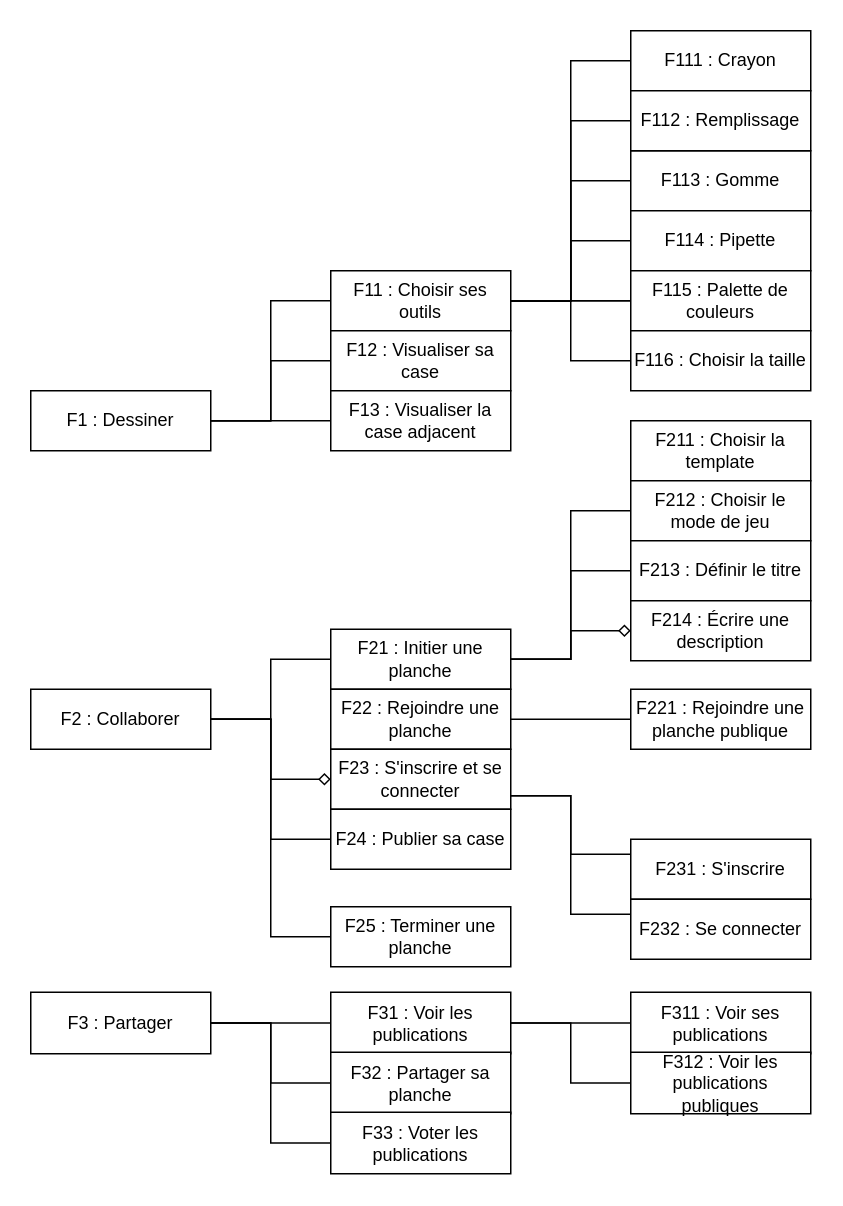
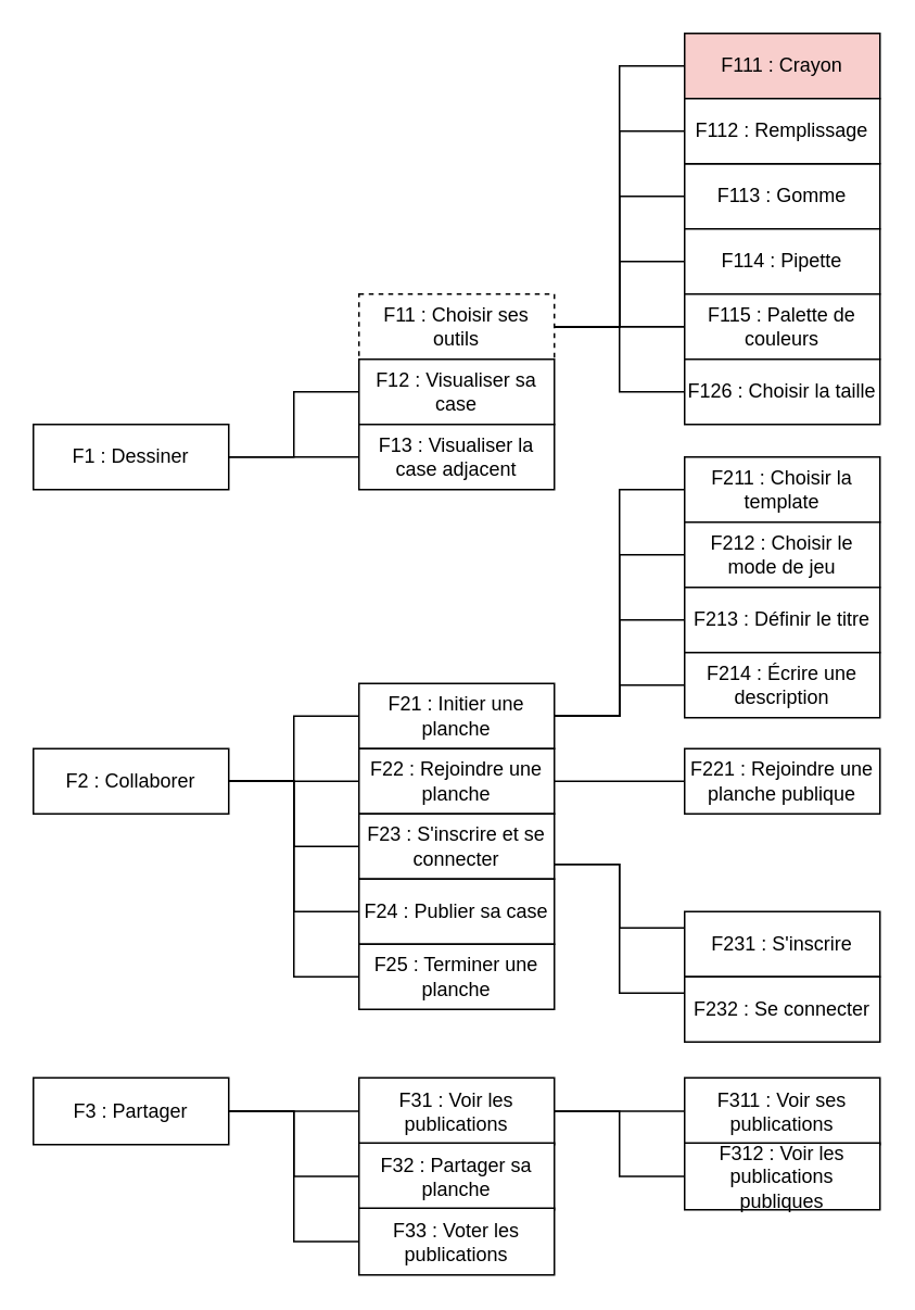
  <mxCell id="0" />
  <mxCell id="1" parent="0" />
  <mxCell id="2" style="edgeStyle=orthogonalEdgeStyle;rounded=0;orthogonalLoop=1;jettySize=auto;html=1;entryX=0;entryY=0.5;entryDx=0;entryDy=0;endArrow=none;endFill=0;" edge="1" parent="1" source="5" target="24"><mxGeometry relative="1" as="geometry" /></mxCell>
- <mxCell id="3" style="edgeStyle=orthogonalEdgeStyle;rounded=0;orthogonalLoop=1;jettySize=auto;html=1;entryX=0;entryY=0.5;entryDx=0;entryDy=0;endArrow=none;endFill=0;" edge="1" parent="1" source="5" target="23"><mxGeometry relative="1" as="geometry" /></mxCell>
  <mxCell id="4" style="edgeStyle=orthogonalEdgeStyle;rounded=0;orthogonalLoop=1;jettySize=auto;html=1;entryX=0;entryY=0.5;entryDx=0;entryDy=0;endArrow=none;endFill=0;" edge="1" parent="1" source="5" target="25"><mxGeometry relative="1" as="geometry" /></mxCell>
  <mxCell id="5" value="F1 : Dessiner" style="rounded=0;whiteSpace=wrap;html=1;" vertex="1" parent="1"><mxGeometry x="20" y="260" width="120" height="40" as="geometry" /></mxCell>
  <mxCell id="6" style="edgeStyle=orthogonalEdgeStyle;rounded=0;orthogonalLoop=1;jettySize=auto;html=1;entryX=0;entryY=0.5;entryDx=0;entryDy=0;endArrow=none;endFill=0;" edge="1" parent="1" source="11" target="30"><mxGeometry relative="1" as="geometry" /></mxCell>
- <mxCell id="8" style="edgeStyle=orthogonalEdgeStyle;rounded=0;orthogonalLoop=1;jettySize=auto;html=1;entryX=0;entryY=0.5;entryDx=0;entryDy=0;endArrow=diamond;endFill=0;" edge="1" parent="1" source="11" target="35"><mxGeometry relative="1" as="geometry" /></mxCell>
+ <mxCell id="7" style="edgeStyle=orthogonalEdgeStyle;rounded=0;orthogonalLoop=1;jettySize=auto;html=1;entryX=0;entryY=0.5;entryDx=0;entryDy=0;endArrow=none;endFill=0;" edge="1" parent="1" source="11" target="32"><mxGeometry relative="1" as="geometry" /></mxCell>
+ <mxCell id="8" style="edgeStyle=orthogonalEdgeStyle;rounded=0;orthogonalLoop=1;jettySize=auto;html=1;entryX=0;entryY=0.5;entryDx=0;entryDy=0;endArrow=none;endFill=0;" edge="1" parent="1" source="11" target="35"><mxGeometry relative="1" as="geometry" /></mxCell>
  <mxCell id="9" style="edgeStyle=orthogonalEdgeStyle;rounded=0;orthogonalLoop=1;jettySize=auto;html=1;entryX=0;entryY=0.5;entryDx=0;entryDy=0;endArrow=none;endFill=0;" edge="1" parent="1" source="11" target="43"><mxGeometry relative="1" as="geometry" /></mxCell>
  <mxCell id="10" style="edgeStyle=orthogonalEdgeStyle;rounded=0;orthogonalLoop=1;jettySize=auto;html=1;entryX=0;entryY=0.5;entryDx=0;entryDy=0;endArrow=none;endFill=0;" edge="1" parent="1" source="11" target="56"><mxGeometry relative="1" as="geometry" /></mxCell>
  <mxCell id="11" value="F2 : Collaborer" style="rounded=0;whiteSpace=wrap;html=1;" vertex="1" parent="1"><mxGeometry x="20" y="459" width="120" height="40" as="geometry" /></mxCell>
  <mxCell id="12" style="edgeStyle=orthogonalEdgeStyle;rounded=0;orthogonalLoop=1;jettySize=auto;html=1;entryX=0;entryY=0.5;entryDx=0;entryDy=0;endArrow=none;endFill=0;" edge="1" parent="1" source="15" target="41"><mxGeometry relative="1" as="geometry" /></mxCell>
  <mxCell id="13" style="edgeStyle=orthogonalEdgeStyle;rounded=0;orthogonalLoop=1;jettySize=auto;html=1;entryX=0;entryY=0.5;entryDx=0;entryDy=0;endArrow=none;endFill=0;" edge="1" parent="1" source="15" target="42"><mxGeometry relative="1" as="geometry" /></mxCell>
  <mxCell id="14" style="edgeStyle=orthogonalEdgeStyle;rounded=0;orthogonalLoop=1;jettySize=auto;html=1;entryX=0;entryY=0.5;entryDx=0;entryDy=0;endArrow=none;endFill=0;" edge="1" parent="1" source="15" target="46"><mxGeometry relative="1" as="geometry" /></mxCell>
  <mxCell id="15" value="F3 : Partager" style="rounded=0;whiteSpace=wrap;html=1;" vertex="1" parent="1"><mxGeometry x="20" y="661" width="120" height="41" as="geometry" /></mxCell>
  <mxCell id="16" style="edgeStyle=orthogonalEdgeStyle;rounded=0;orthogonalLoop=1;jettySize=auto;html=1;entryX=0;entryY=0.5;entryDx=0;entryDy=0;endArrow=none;endFill=0;" edge="1" parent="1" source="23" target="47"><mxGeometry relative="1" as="geometry" /></mxCell>
  <mxCell id="17" style="edgeStyle=orthogonalEdgeStyle;rounded=0;orthogonalLoop=1;jettySize=auto;html=1;endArrow=none;endFill=0;" edge="1" parent="1" source="23" target="48"><mxGeometry relative="1" as="geometry" /></mxCell>
  <mxCell id="18" style="edgeStyle=orthogonalEdgeStyle;rounded=0;orthogonalLoop=1;jettySize=auto;html=1;entryX=0;entryY=0.5;entryDx=0;entryDy=0;endArrow=none;endFill=0;" edge="1" parent="1" source="23" target="49"><mxGeometry relative="1" as="geometry" /></mxCell>
  <mxCell id="19" style="edgeStyle=orthogonalEdgeStyle;rounded=0;orthogonalLoop=1;jettySize=auto;html=1;entryX=0;entryY=0.5;entryDx=0;entryDy=0;endArrow=none;endFill=0;" edge="1" parent="1" source="23" target="48"><mxGeometry relative="1" as="geometry" /></mxCell>
  <mxCell id="20" style="edgeStyle=orthogonalEdgeStyle;rounded=0;orthogonalLoop=1;jettySize=auto;html=1;entryX=0;entryY=0.5;entryDx=0;entryDy=0;endArrow=none;endFill=0;" edge="1" parent="1" source="23" target="50"><mxGeometry relative="1" as="geometry" /></mxCell>
  <mxCell id="21" style="edgeStyle=orthogonalEdgeStyle;rounded=0;orthogonalLoop=1;jettySize=auto;html=1;entryX=0;entryY=0.5;entryDx=0;entryDy=0;endArrow=none;endFill=0;" edge="1" parent="1" source="23" target="51"><mxGeometry relative="1" as="geometry" /></mxCell>
  <mxCell id="22" style="edgeStyle=orthogonalEdgeStyle;rounded=0;orthogonalLoop=1;jettySize=auto;html=1;entryX=0;entryY=0.5;entryDx=0;entryDy=0;endArrow=none;endFill=0;" edge="1" parent="1" source="23" target="57"><mxGeometry relative="1" as="geometry" /></mxCell>
- <mxCell id="23" value="F11 : Choisir ses outils" style="rounded=0;whiteSpace=wrap;html=1;" vertex="1" parent="1"><mxGeometry x="220" y="180" width="120" height="40" as="geometry" /></mxCell>
+ <mxCell id="23" value="F11 : Choisir ses outils" style="rounded=0;whiteSpace=wrap;html=1;dashed=1;" vertex="1" parent="1"><mxGeometry x="220" y="180" width="120" height="40" as="geometry" /></mxCell>
  <mxCell id="24" value="F12 : Visualiser sa case" style="rounded=0;whiteSpace=wrap;html=1;" vertex="1" parent="1"><mxGeometry x="220" y="220" width="120" height="40" as="geometry" /></mxCell>
  <mxCell id="25" value="F13 : Visualiser la case adjacent" style="rounded=0;whiteSpace=wrap;html=1;" vertex="1" parent="1"><mxGeometry x="220" y="260" width="120" height="40" as="geometry" /></mxCell>
+ <mxCell id="26" style="edgeStyle=orthogonalEdgeStyle;rounded=0;orthogonalLoop=1;jettySize=auto;html=1;entryX=0;entryY=0.5;entryDx=0;entryDy=0;endArrow=none;endFill=0;" edge="1" parent="1" source="30" target="52"><mxGeometry relative="1" as="geometry" /></mxCell>
  <mxCell id="27" style="edgeStyle=orthogonalEdgeStyle;rounded=0;orthogonalLoop=1;jettySize=auto;html=1;endArrow=none;endFill=0;" edge="1" parent="1" source="30" target="53"><mxGeometry relative="1" as="geometry"><Array as="points"><mxPoint x="380" y="439" /><mxPoint x="380" y="340" /></Array></mxGeometry></mxCell>
  <mxCell id="28" style="edgeStyle=orthogonalEdgeStyle;rounded=0;orthogonalLoop=1;jettySize=auto;html=1;entryX=0;entryY=0.5;entryDx=0;entryDy=0;endArrow=none;endFill=0;" edge="1" parent="1" source="30" target="54"><mxGeometry relative="1" as="geometry" /></mxCell>
- <mxCell id="29" style="edgeStyle=orthogonalEdgeStyle;rounded=0;orthogonalLoop=1;jettySize=auto;html=1;endArrow=diamond;endFill=0;" edge="1" parent="1" source="30" target="55"><mxGeometry relative="1" as="geometry" /></mxCell>
+ <mxCell id="29" style="edgeStyle=orthogonalEdgeStyle;rounded=0;orthogonalLoop=1;jettySize=auto;html=1;endArrow=none;endFill=0;" edge="1" parent="1" source="30" target="55"><mxGeometry relative="1" as="geometry" /></mxCell>
  <mxCell id="30" value="F21 : Initier une planche" style="rounded=0;whiteSpace=wrap;html=1;" vertex="1" parent="1"><mxGeometry x="220" y="419" width="120" height="40" as="geometry" /></mxCell>
  <mxCell id="31" style="edgeStyle=orthogonalEdgeStyle;rounded=0;orthogonalLoop=1;jettySize=auto;html=1;endArrow=none;endFill=0;" edge="1" parent="1" source="32" target="36"><mxGeometry relative="1" as="geometry" /></mxCell>
  <mxCell id="32" value="F22 : Rejoindre une planche" style="rounded=0;whiteSpace=wrap;html=1;" vertex="1" parent="1"><mxGeometry x="220" y="459" width="120" height="40" as="geometry" /></mxCell>
  <mxCell id="33" style="edgeStyle=orthogonalEdgeStyle;rounded=0;orthogonalLoop=1;jettySize=auto;html=1;entryX=0;entryY=0.5;entryDx=0;entryDy=0;endArrow=none;endFill=0;" edge="1" parent="1" source="35" target="37"><mxGeometry relative="1" as="geometry"><Array as="points"><mxPoint x="380" y="530" /><mxPoint x="380" y="569" /></Array></mxGeometry></mxCell>
  <mxCell id="34" style="edgeStyle=orthogonalEdgeStyle;rounded=0;orthogonalLoop=1;jettySize=auto;html=1;entryX=0;entryY=0.5;entryDx=0;entryDy=0;endArrow=none;endFill=0;" edge="1" parent="1" source="35" target="38"><mxGeometry relative="1" as="geometry"><Array as="points"><mxPoint x="380" y="530" /><mxPoint x="380" y="609" /></Array></mxGeometry></mxCell>
  <mxCell id="35" value="F23 : S'inscrire et se connecter" style="rounded=0;whiteSpace=wrap;html=1;" vertex="1" parent="1"><mxGeometry x="220" y="499" width="120" height="40" as="geometry" /></mxCell>
  <mxCell id="36" value="F221 : Rejoindre une planche publique" style="rounded=0;whiteSpace=wrap;html=1;" vertex="1" parent="1"><mxGeometry x="420" y="459" width="120" height="40" as="geometry" /></mxCell>
  <mxCell id="37" value="F231 : S'inscrire" style="rounded=0;whiteSpace=wrap;html=1;" vertex="1" parent="1"><mxGeometry x="420" y="559" width="120" height="40" as="geometry" /></mxCell>
  <mxCell id="38" value="F232 : Se connecter" style="rounded=0;whiteSpace=wrap;html=1;" vertex="1" parent="1"><mxGeometry x="420" y="599" width="120" height="40" as="geometry" /></mxCell>
  <mxCell id="39" style="edgeStyle=orthogonalEdgeStyle;rounded=0;orthogonalLoop=1;jettySize=auto;html=1;entryX=0;entryY=0.5;entryDx=0;entryDy=0;endArrow=none;endFill=0;" edge="1" parent="1" source="41" target="44"><mxGeometry relative="1" as="geometry" /></mxCell>
  <mxCell id="40" style="edgeStyle=orthogonalEdgeStyle;rounded=0;orthogonalLoop=1;jettySize=auto;html=1;entryX=0;entryY=0.5;entryDx=0;entryDy=0;endArrow=none;endFill=0;" edge="1" parent="1" source="41" target="45"><mxGeometry relative="1" as="geometry" /></mxCell>
  <mxCell id="41" value="F31 : Voir les publications" style="rounded=0;whiteSpace=wrap;html=1;" vertex="1" parent="1"><mxGeometry x="220" y="661" width="120" height="41" as="geometry" /></mxCell>
  <mxCell id="42" value="F32 : Partager sa planche" style="rounded=0;whiteSpace=wrap;html=1;" vertex="1" parent="1"><mxGeometry x="220" y="701" width="120" height="41" as="geometry" /></mxCell>
  <mxCell id="43" value="F24 : Publier sa case" style="rounded=0;whiteSpace=wrap;html=1;" vertex="1" parent="1"><mxGeometry x="220" y="539" width="120" height="40" as="geometry" /></mxCell>
  <mxCell id="44" value="F311 : Voir ses publications" style="rounded=0;whiteSpace=wrap;html=1;" vertex="1" parent="1"><mxGeometry x="420" y="661" width="120" height="41" as="geometry" /></mxCell>
  <mxCell id="45" value="F312 : Voir les publications publiques" style="rounded=0;whiteSpace=wrap;html=1;" vertex="1" parent="1"><mxGeometry x="420" y="701" width="120" height="41" as="geometry" /></mxCell>
  <mxCell id="46" value="F33 : Voter les publications" style="rounded=0;whiteSpace=wrap;html=1;" vertex="1" parent="1"><mxGeometry x="220" y="741" width="120" height="41" as="geometry" /></mxCell>
- <mxCell id="47" value="F111 : Crayon" style="rounded=0;whiteSpace=wrap;html=1;" vertex="1" parent="1"><mxGeometry x="420" y="20" width="120" height="40" as="geometry" /></mxCell>
+ <mxCell id="47" value="F111 : Crayon" style="rounded=0;whiteSpace=wrap;html=1;fillColor=#f8cecc;" vertex="1" parent="1"><mxGeometry x="420" y="20" width="120" height="40" as="geometry" /></mxCell>
  <mxCell id="48" value="F113 : Gomme" style="rounded=0;whiteSpace=wrap;html=1;" vertex="1" parent="1"><mxGeometry x="420" y="100" width="120" height="40" as="geometry" /></mxCell>
  <mxCell id="49" value="F112 : Remplissage" style="rounded=0;whiteSpace=wrap;html=1;" vertex="1" parent="1"><mxGeometry x="420" y="60" width="120" height="40" as="geometry" /></mxCell>
  <mxCell id="50" value="F114 : Pipette" style="rounded=0;whiteSpace=wrap;html=1;" vertex="1" parent="1"><mxGeometry x="420" y="140" width="120" height="40" as="geometry" /></mxCell>
  <mxCell id="51" value="F115 : Palette de couleurs" style="rounded=0;whiteSpace=wrap;html=1;" vertex="1" parent="1"><mxGeometry x="420" y="180" width="120" height="40" as="geometry" /></mxCell>
  <mxCell id="52" value="F211 : Choisir la template" style="rounded=0;whiteSpace=wrap;html=1;" vertex="1" parent="1"><mxGeometry x="420" y="280" width="120" height="40" as="geometry" /></mxCell>
  <mxCell id="53" value="F212 : Choisir le mode de jeu" style="rounded=0;whiteSpace=wrap;html=1;" vertex="1" parent="1"><mxGeometry x="420" y="320" width="120" height="40" as="geometry" /></mxCell>
  <mxCell id="54" value="F213 : Définir le titre" style="rounded=0;whiteSpace=wrap;html=1;" vertex="1" parent="1"><mxGeometry x="420" y="360" width="120" height="40" as="geometry" /></mxCell>
  <mxCell id="55" value="F214 : Écrire une description" style="rounded=0;whiteSpace=wrap;html=1;" vertex="1" parent="1"><mxGeometry x="420" y="400" width="120" height="40" as="geometry" /></mxCell>
- <mxCell id="56" value="F25 : Terminer une planche" style="rounded=0;whiteSpace=wrap;html=1;" vertex="1" parent="1"><mxGeometry x="220" y="604" width="120" height="40" as="geometry" /></mxCell>
- <mxCell id="57" value="F116 : Choisir la taille" style="rounded=0;whiteSpace=wrap;html=1;" vertex="1" parent="1"><mxGeometry x="420" y="220" width="120" height="40" as="geometry" /></mxCell>
+ <mxCell id="56" value="F25 : Terminer une planche" style="rounded=0;whiteSpace=wrap;html=1;" vertex="1" parent="1"><mxGeometry x="220" y="579" width="120" height="40" as="geometry" /></mxCell>
+ <mxCell id="57" value="F126 : Choisir la taille" style="rounded=0;whiteSpace=wrap;html=1;" vertex="1" parent="1"><mxGeometry x="420" y="220" width="120" height="40" as="geometry" /></mxCell>
